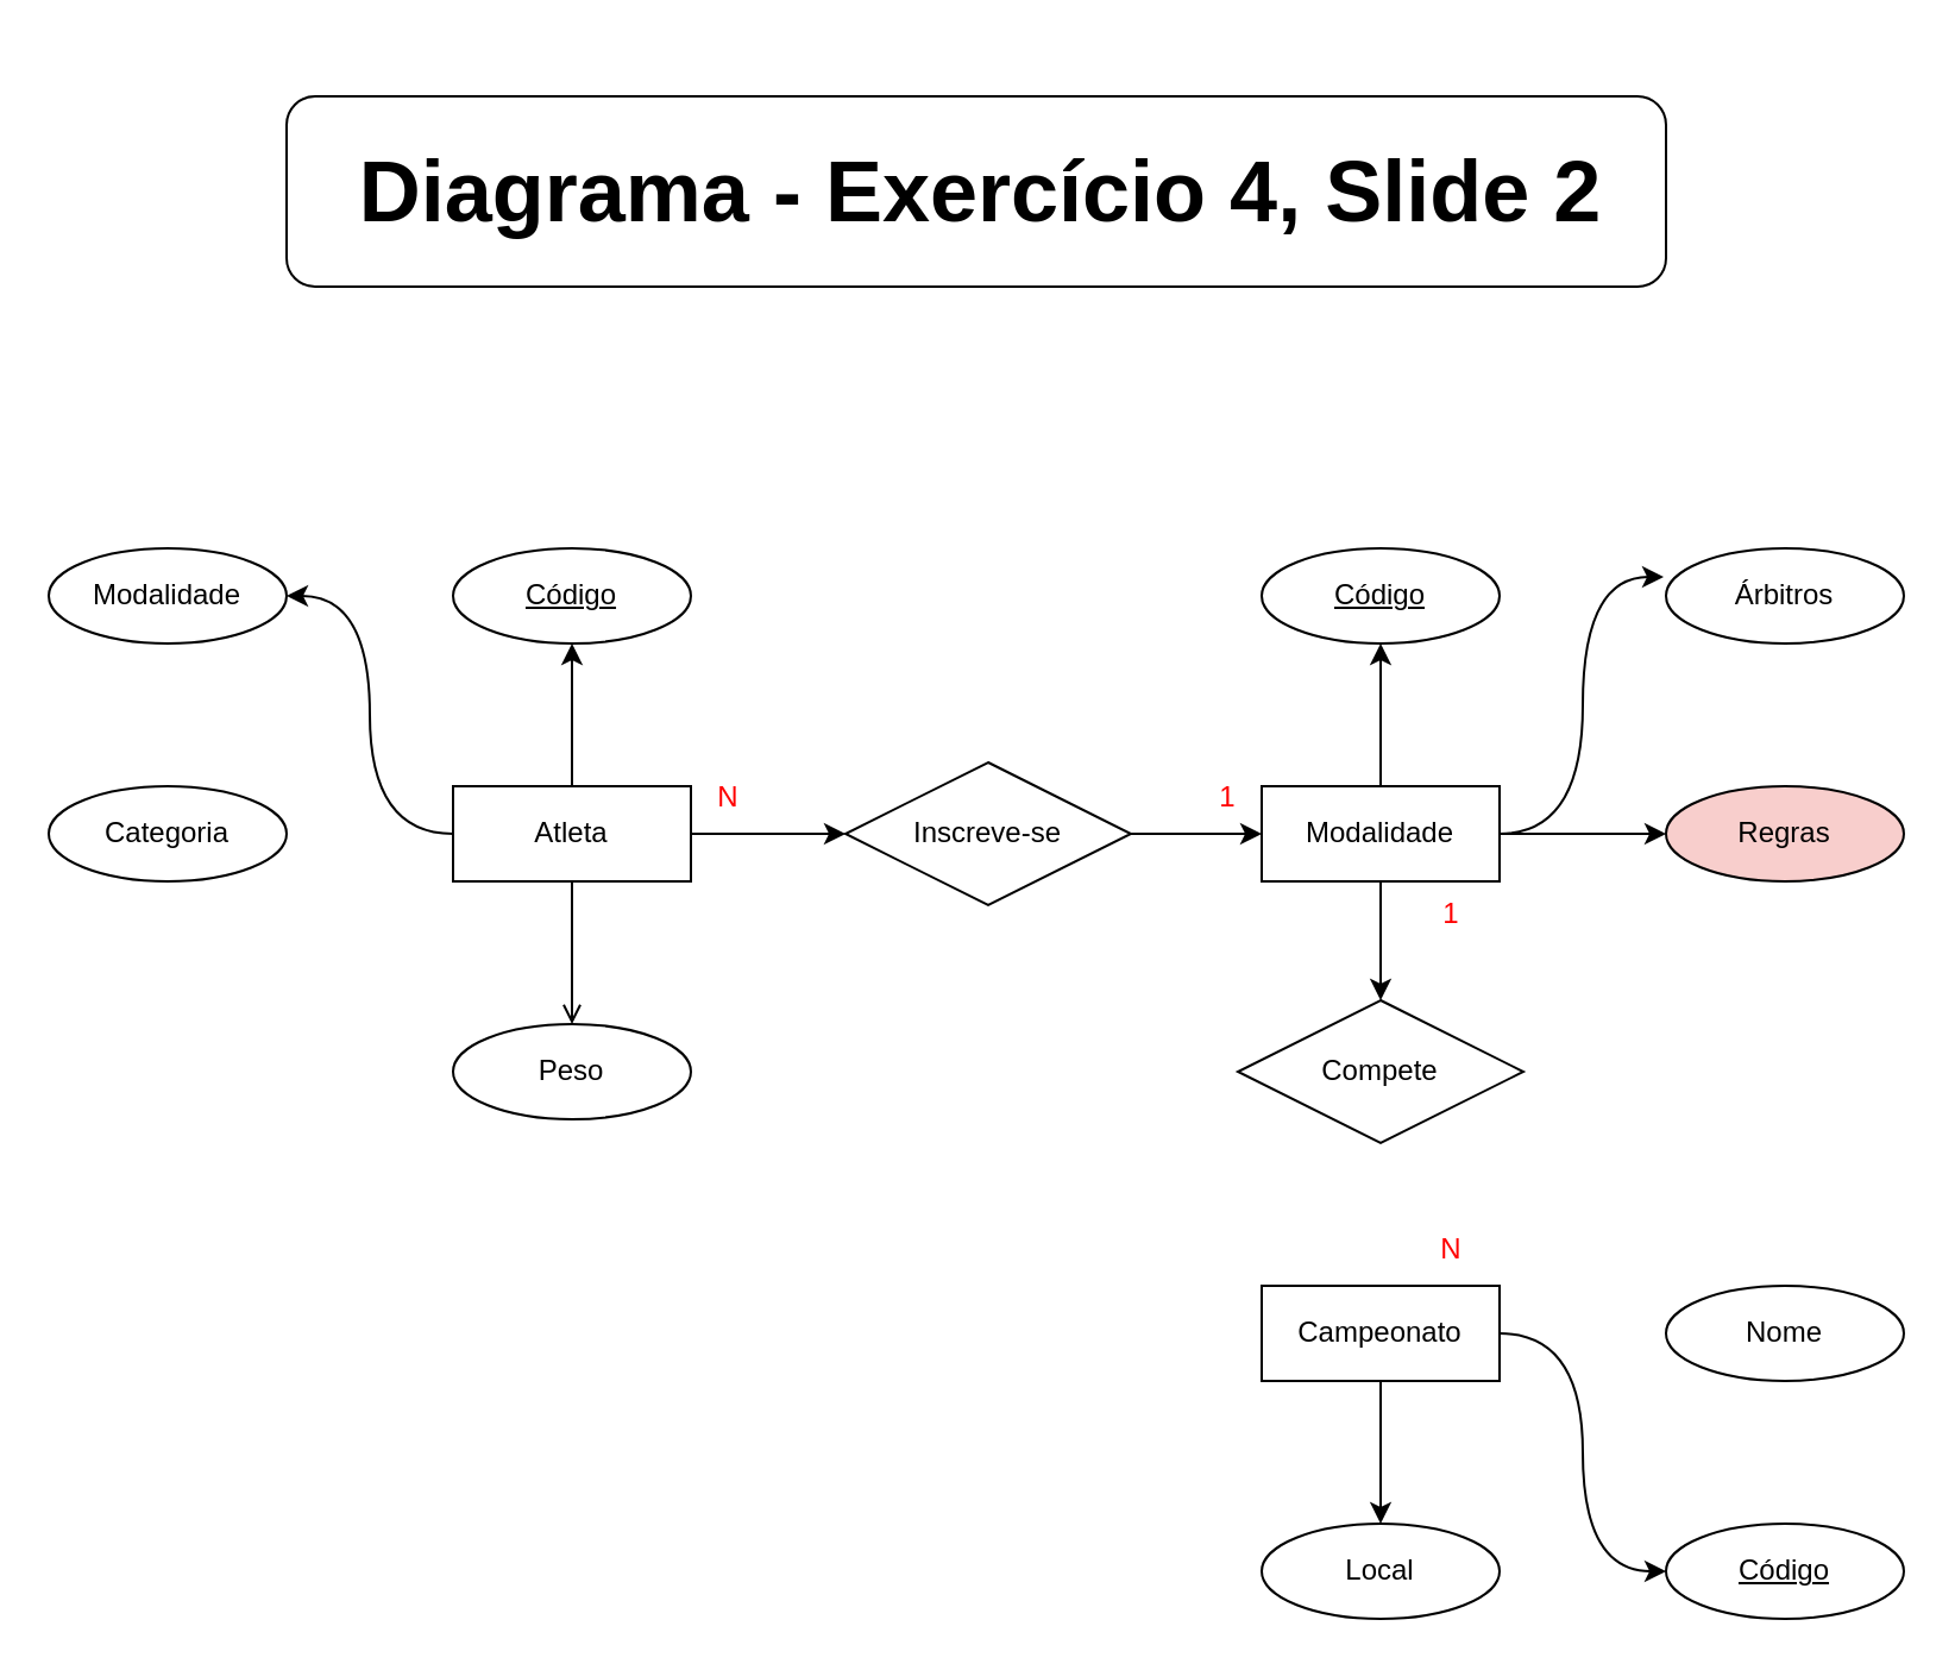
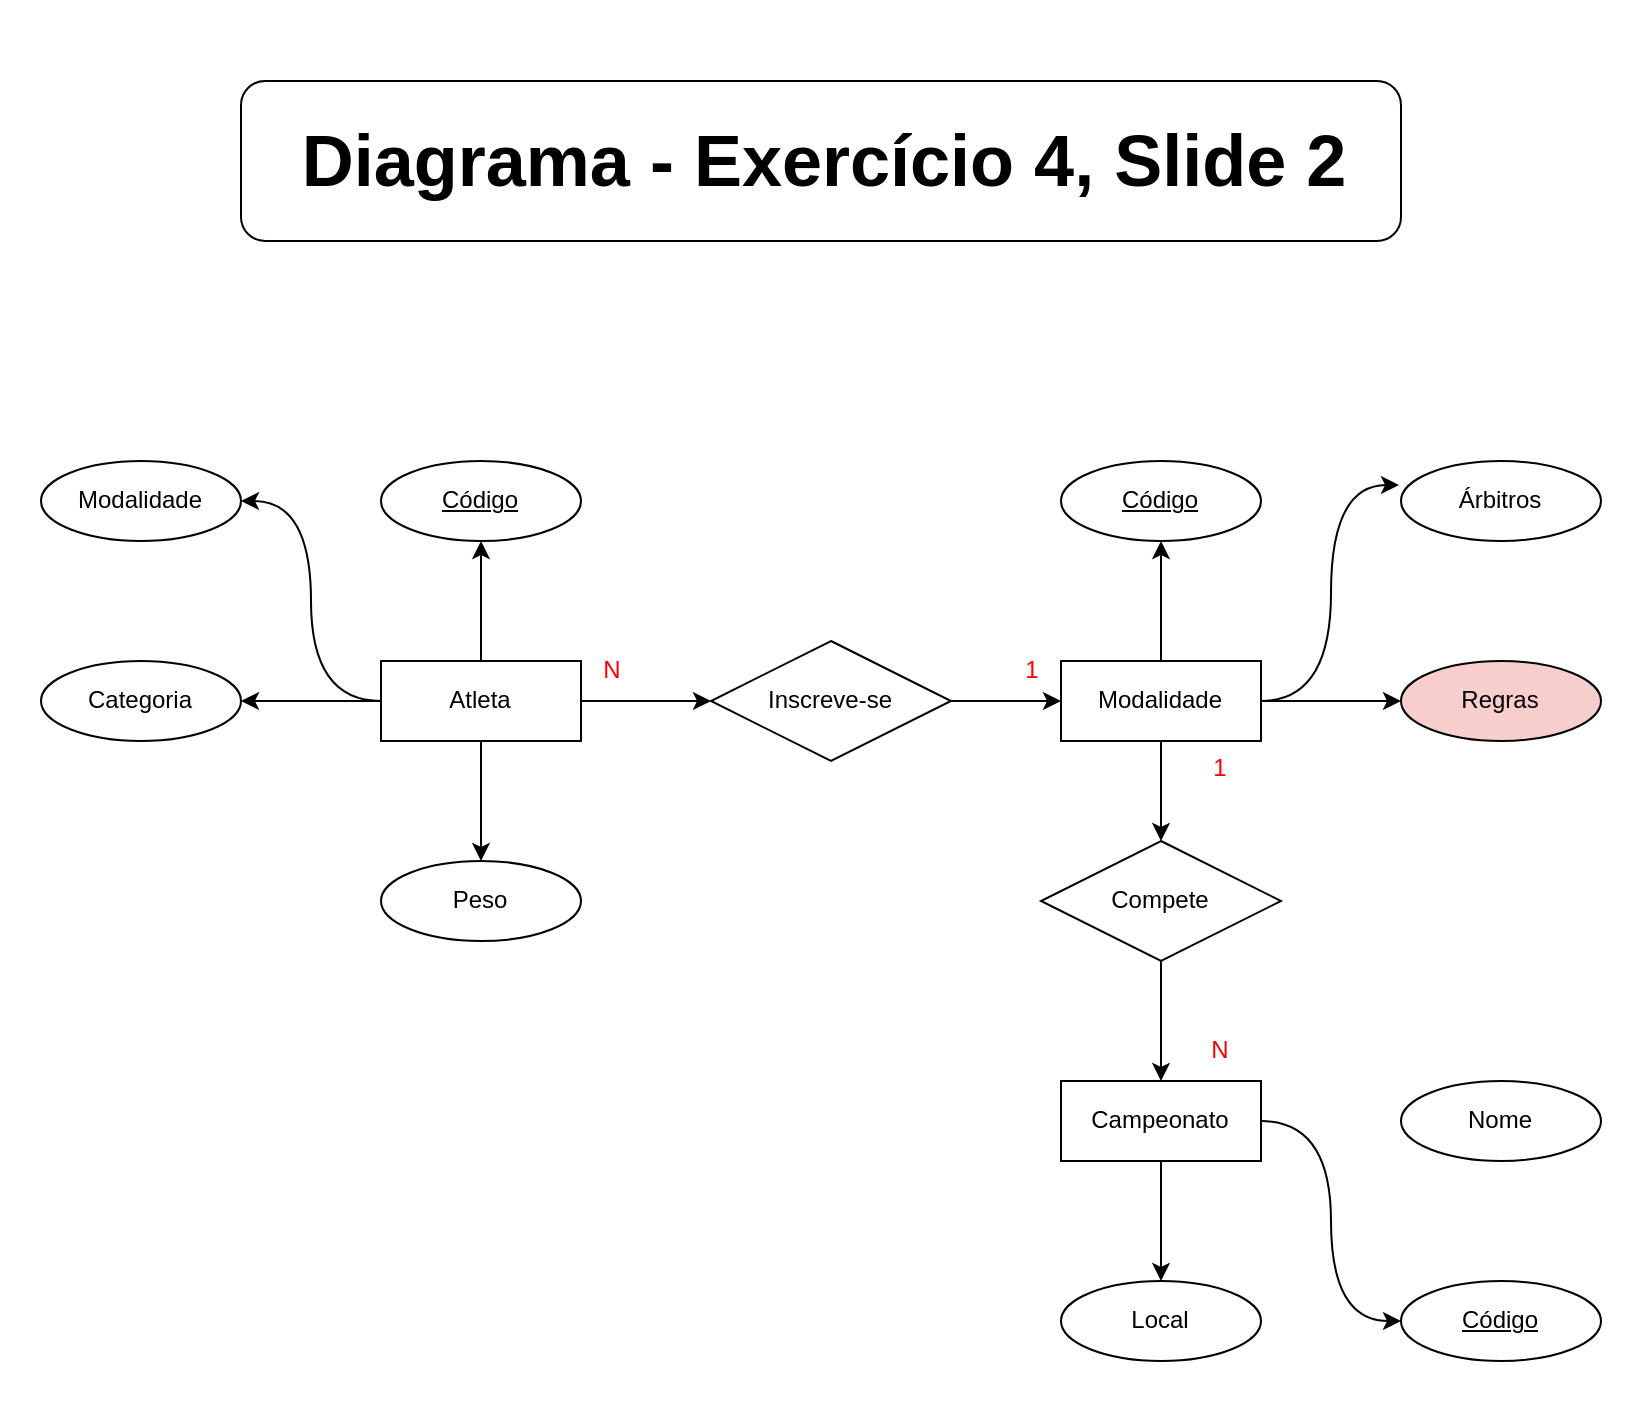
  <mxCell id="0" />
  <mxCell id="1" parent="0" />
  <mxCell id="2" value="Categoria" style="ellipse;whiteSpace=wrap;html=1;align=center;" parent="1" vertex="1"><mxGeometry x="20" y="330" width="100" height="40" as="geometry" /></mxCell>
  <mxCell id="3" value="Modalidade" style="ellipse;whiteSpace=wrap;html=1;align=center;" parent="1" vertex="1"><mxGeometry x="20" y="230" width="100" height="40" as="geometry" /></mxCell>
  <mxCell id="4" value="Código" style="ellipse;whiteSpace=wrap;html=1;align=center;fontStyle=4;" parent="1" vertex="1"><mxGeometry x="190" y="230" width="100" height="40" as="geometry" /></mxCell>
- <mxCell id="5" style="edgeStyle=orthogonalEdgeStyle;rounded=0;orthogonalLoop=1;jettySize=auto;html=1;entryX=0.5;entryY=0;entryDx=0;entryDy=0;curved=1;endArrow=open;" parent="1" source="10" target="24" edge="1"><mxGeometry relative="1" as="geometry" /></mxCell>
+ <mxCell id="5" style="edgeStyle=orthogonalEdgeStyle;rounded=0;orthogonalLoop=1;jettySize=auto;html=1;entryX=0.5;entryY=0;entryDx=0;entryDy=0;curved=1;" parent="1" source="10" target="24" edge="1"><mxGeometry relative="1" as="geometry" /></mxCell>
+ <mxCell id="6" style="edgeStyle=orthogonalEdgeStyle;rounded=0;orthogonalLoop=1;jettySize=auto;html=1;entryX=1;entryY=0.5;entryDx=0;entryDy=0;curved=1;" parent="1" source="10" target="2" edge="1"><mxGeometry relative="1" as="geometry" /></mxCell>
  <mxCell id="7" style="edgeStyle=orthogonalEdgeStyle;rounded=0;orthogonalLoop=1;jettySize=auto;html=1;entryX=0.5;entryY=1;entryDx=0;entryDy=0;curved=1;" parent="1" source="10" target="4" edge="1"><mxGeometry relative="1" as="geometry" /></mxCell>
  <mxCell id="8" style="edgeStyle=orthogonalEdgeStyle;rounded=0;orthogonalLoop=1;jettySize=auto;html=1;entryX=1;entryY=0.5;entryDx=0;entryDy=0;curved=1;" parent="1" source="10" target="3" edge="1"><mxGeometry relative="1" as="geometry" /></mxCell>
  <mxCell id="9" style="edgeStyle=orthogonalEdgeStyle;rounded=0;orthogonalLoop=1;jettySize=auto;html=1;entryX=0;entryY=0.5;entryDx=0;entryDy=0;" parent="1" source="10" target="27" edge="1"><mxGeometry relative="1" as="geometry" /></mxCell>
  <mxCell id="10" value="Atleta" style="whiteSpace=wrap;html=1;align=center;" parent="1" vertex="1"><mxGeometry x="190" y="330" width="100" height="40" as="geometry" /></mxCell>
  <mxCell id="11" style="edgeStyle=orthogonalEdgeStyle;rounded=0;orthogonalLoop=1;jettySize=auto;html=1;entryX=0;entryY=0.5;entryDx=0;entryDy=0;curved=1;" parent="1" source="15" target="18" edge="1"><mxGeometry relative="1" as="geometry" /></mxCell>
  <mxCell id="12" style="edgeStyle=orthogonalEdgeStyle;rounded=0;orthogonalLoop=1;jettySize=auto;html=1;entryX=-0.01;entryY=0.3;entryDx=0;entryDy=0;entryPerimeter=0;curved=1;" parent="1" source="15" target="17" edge="1"><mxGeometry relative="1" as="geometry" /></mxCell>
  <mxCell id="13" style="edgeStyle=orthogonalEdgeStyle;rounded=0;orthogonalLoop=1;jettySize=auto;html=1;entryX=0.5;entryY=1;entryDx=0;entryDy=0;curved=1;" parent="1" source="15" target="16" edge="1"><mxGeometry relative="1" as="geometry" /></mxCell>
  <mxCell id="14" style="edgeStyle=orthogonalEdgeStyle;rounded=0;orthogonalLoop=1;jettySize=auto;html=1;" parent="1" source="15" target="29" edge="1"><mxGeometry relative="1" as="geometry" /></mxCell>
  <mxCell id="15" value="Modalidade" style="whiteSpace=wrap;html=1;align=center;" parent="1" vertex="1"><mxGeometry x="530" y="330" width="100" height="40" as="geometry" /></mxCell>
  <mxCell id="16" value="Código" style="ellipse;whiteSpace=wrap;html=1;align=center;fontStyle=4;" parent="1" vertex="1"><mxGeometry x="530" y="230" width="100" height="40" as="geometry" /></mxCell>
  <mxCell id="17" value="Árbitros" style="ellipse;whiteSpace=wrap;html=1;align=center;" parent="1" vertex="1"><mxGeometry x="700" y="230" width="100" height="40" as="geometry" /></mxCell>
  <mxCell id="18" value="Regras" style="ellipse;whiteSpace=wrap;html=1;align=center;fillColor=#f8cecc;" parent="1" vertex="1"><mxGeometry x="700" y="330" width="100" height="40" as="geometry" /></mxCell>
  <mxCell id="19" style="edgeStyle=orthogonalEdgeStyle;rounded=0;orthogonalLoop=1;jettySize=auto;html=1;curved=1;" parent="1" source="21" target="23" edge="1"><mxGeometry relative="1" as="geometry" /></mxCell>
  <mxCell id="20" style="edgeStyle=orthogonalEdgeStyle;rounded=0;orthogonalLoop=1;jettySize=auto;html=1;entryX=0;entryY=0.5;entryDx=0;entryDy=0;curved=1;" parent="1" source="21" target="25" edge="1"><mxGeometry relative="1" as="geometry" /></mxCell>
  <mxCell id="21" value="Campeonato" style="whiteSpace=wrap;html=1;align=center;" parent="1" vertex="1"><mxGeometry x="530" y="540" width="100" height="40" as="geometry" /></mxCell>
  <mxCell id="22" value="Nome" style="ellipse;whiteSpace=wrap;html=1;align=center;" parent="1" vertex="1"><mxGeometry x="700" y="540" width="100" height="40" as="geometry" /></mxCell>
  <mxCell id="23" value="Local" style="ellipse;whiteSpace=wrap;html=1;align=center;" parent="1" vertex="1"><mxGeometry x="530" y="640" width="100" height="40" as="geometry" /></mxCell>
  <mxCell id="24" value="Peso" style="ellipse;whiteSpace=wrap;html=1;align=center;" parent="1" vertex="1"><mxGeometry x="190" y="430" width="100" height="40" as="geometry" /></mxCell>
  <mxCell id="25" value="Código" style="ellipse;whiteSpace=wrap;html=1;align=center;fontStyle=4;" parent="1" vertex="1"><mxGeometry x="700" y="640" width="100" height="40" as="geometry" /></mxCell>
  <mxCell id="26" style="edgeStyle=orthogonalEdgeStyle;rounded=0;orthogonalLoop=1;jettySize=auto;html=1;entryX=0;entryY=0.5;entryDx=0;entryDy=0;" parent="1" source="27" edge="1" target="15"><mxGeometry relative="1" as="geometry"><mxPoint x="525" y="350" as="targetPoint" /></mxGeometry></mxCell>
  <mxCell id="27" value="Inscreve-se" style="shape=rhombus;perimeter=rhombusPerimeter;whiteSpace=wrap;html=1;align=center;" parent="1" vertex="1"><mxGeometry x="355" y="320" width="120" height="60" as="geometry" /></mxCell>
+ <mxCell id="28" style="edgeStyle=orthogonalEdgeStyle;rounded=0;orthogonalLoop=1;jettySize=auto;html=1;entryX=0.5;entryY=0;entryDx=0;entryDy=0;" parent="1" source="29" target="21" edge="1"><mxGeometry relative="1" as="geometry" /></mxCell>
  <mxCell id="29" value="Compete" style="shape=rhombus;perimeter=rhombusPerimeter;whiteSpace=wrap;html=1;align=center;" parent="1" vertex="1"><mxGeometry x="520" y="420" width="120" height="60" as="geometry" /></mxCell>
  <mxCell id="30" value="&lt;font color=&quot;#ff0000&quot;&gt;N&lt;/font&gt;" style="text;html=1;strokeColor=none;fillColor=none;align=center;verticalAlign=middle;whiteSpace=wrap;rounded=0;" vertex="1" parent="1"><mxGeometry x="276" y="320" width="60" height="30" as="geometry" /></mxCell>
  <mxCell id="31" value="&lt;font color=&quot;#ff0000&quot;&gt;1&lt;/font&gt;" style="text;html=1;strokeColor=none;fillColor=none;align=center;verticalAlign=middle;whiteSpace=wrap;rounded=0;" vertex="1" parent="1"><mxGeometry x="486" y="320" width="60" height="30" as="geometry" /></mxCell>
  <mxCell id="32" value="&lt;font color=&quot;#ff0000&quot;&gt;1&lt;/font&gt;" style="text;html=1;strokeColor=none;fillColor=none;align=center;verticalAlign=middle;whiteSpace=wrap;rounded=0;" vertex="1" parent="1"><mxGeometry x="580" y="369" width="60" height="30" as="geometry" /></mxCell>
  <mxCell id="33" value="&lt;font color=&quot;#ff0000&quot;&gt;N&lt;/font&gt;" style="text;html=1;strokeColor=none;fillColor=none;align=center;verticalAlign=middle;whiteSpace=wrap;rounded=0;" vertex="1" parent="1"><mxGeometry x="580" y="510" width="60" height="30" as="geometry" /></mxCell>
  <mxCell id="34" value="" style="rounded=1;whiteSpace=wrap;html=1;fontSize=36;" vertex="1" parent="1"><mxGeometry x="120" y="40" width="580" height="80" as="geometry" /></mxCell>
  <mxCell id="35" value="&lt;span style=&quot;font-size: 36px;&quot;&gt;&lt;b&gt;Diagrama - Exercício 4, Slide 2&lt;/b&gt;&lt;/span&gt;" style="text;html=1;strokeColor=none;fillColor=none;align=center;verticalAlign=middle;whiteSpace=wrap;rounded=0;" vertex="1" parent="1"><mxGeometry x="124" y="20" width="576" height="120" as="geometry" /></mxCell>
